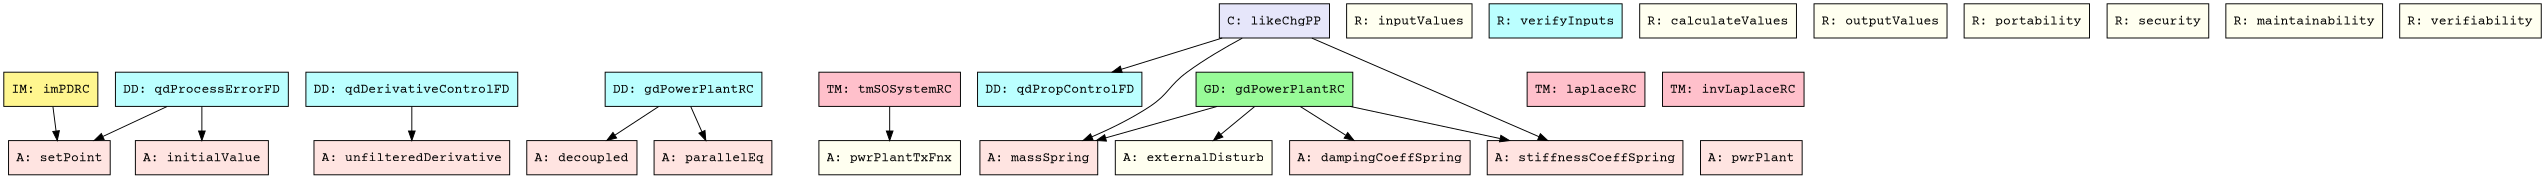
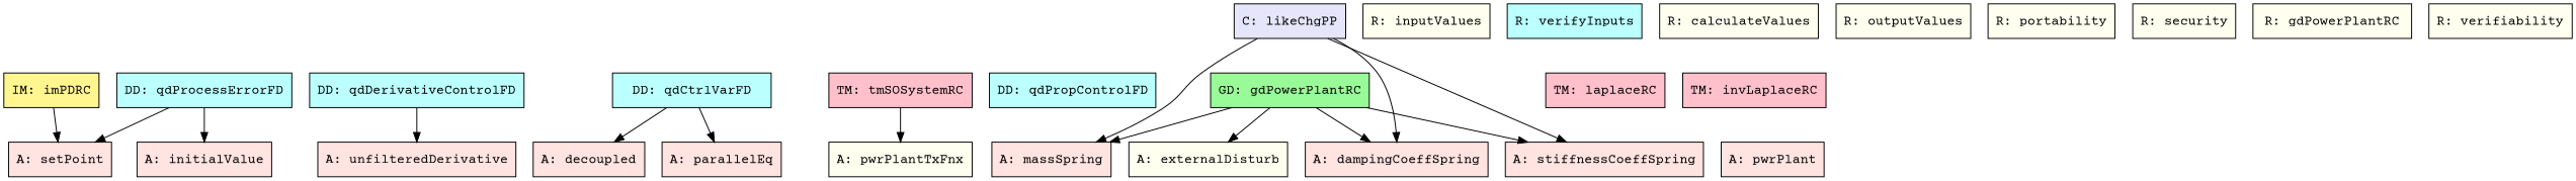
  digraph {
    fontname="Courier Prime"
    node [color=black fillcolor=mistyrose fontname="Courier Prime" shape=box style=filled]
    edge [fontname="Courier Prime"]
    n1 [label="A: setPoint"]
    n2 [label="A: initialValue"]
    n3 [label="A: unfilteredDerivative"]
    n4 [label="A: decoupled"]
    n5 [label="A: parallelEq"]
    n6 [fillcolor=ivory label="A: pwrPlantTxFnx"]
    n7 [fillcolor=ivory label="A: externalDisturb"]
    n8 [label="A: massSpring"]
    n9 [label="A: dampingCoeffSpring"]
    n10 [label="A: stiffnessCoeffSpring"]
    n11 [label="A: pwrPlant"]
    n12 [fillcolor=paleturquoise1 label="DD: qdProcessErrorFD"]
    n13 [fillcolor=paleturquoise1 label="DD: qdDerivativeControlFD"]
-   n14 [fillcolor=paleturquoise1 label="DD: gdPowerPlantRC"]
+   n14 [fillcolor=paleturquoise1 label="DD: qdCtrlVarFD"]
    n15 [fillcolor=paleturquoise1 label="DD: qdPropControlFD"]
    n16 [fillcolor=pink label="TM: tmSOSystemRC"]
    n17 [fillcolor=pink label="TM: laplaceRC"]
    n18 [fillcolor=pink label="TM: invLaplaceRC"]
    n19 [fillcolor=palegreen label="GD: gdPowerPlantRC"]
    n20 [fillcolor=khaki1 label="IM: imPDRC"]
    n21 [fillcolor=ivory label="R: inputValues"]
    n22 [fillcolor=paleturquoise1 label="R: verifyInputs"]
    n23 [fillcolor=ivory label="R: calculateValues"]
    n24 [fillcolor=ivory label="R: outputValues"]
    n25 [fillcolor=ivory label="R: portability"]
    n26 [fillcolor=ivory label="R: security"]
-   n27 [fillcolor=ivory label="R: maintainability"]
+   n27 [fillcolor=ivory label="R: gdPowerPlantRC"]
    n28 [fillcolor=ivory label="R: verifiability"]
    n29 [fillcolor=lavender label="C: likeChgPP"]
    subgraph sub_1 {
      rank=same
      n1
      n2
      n3
      n4
      n5
      n6
      n7
      n8
      n9
      n10
      n11
    }
    subgraph sub_2 {
      rank=same
      n12
      n13
      n14
      n15
    }
    subgraph sub_3 {
      rank=same
      n16
      n17
      n18
    }
    subgraph sub_4 {
      rank=same
      n19
    }
    subgraph sub_5 {
      rank=same
      n20
    }
    subgraph sub_6 {
      rank=same
      n21
      n22
      n23
      n24
      n25
      n26
      n27
      n28
    }
    subgraph sub_7 {
      rank=same
      n29
    }
    n12 -> n1
    n12 -> n2
    n13 -> n3
    n14 -> n4
    n14 -> n5
    n16 -> n6
    n19 -> n7
    n19 -> n8
    n19 -> n9
    n19 -> n10
    n20 -> n1
    n29 -> n8
-   n29 -> n15
+   n29 -> n9
    n29 -> n10
  }
